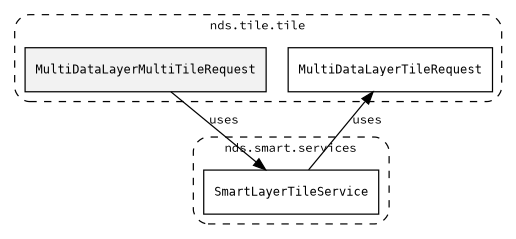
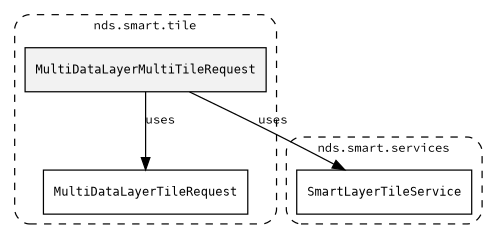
  digraph {
    fontname="Source Code Pro"
    fontsize=10
    rankdir=TB
    node [fontname="Source Code Pro" fontsize=10 shape=box]
    edge [fontname="Source Code Pro" fontsize=10]
    n1 [fillcolor="#0000000D" label=<<font face="monospace"><table align="center" border="0" cellspacing="0" cellpadding="0"><tr><td href="../../../content/packages/nds.smart.tile.html#Structure-MultiDataLayerMultiTileRequest" title="Structure defined in nds.smart.tile">MultiDataLayerMultiTileRequest</td></tr></table></font>> style=filled]
    n2 [label=<<font face="monospace"><table align="center" border="0" cellspacing="0" cellpadding="0"><tr><td href="../../../content/packages/nds.smart.tile.html#Structure-MultiDataLayerTileRequest" title="Structure defined in nds.smart.tile">MultiDataLayerTileRequest</td></tr></table></font>>]
    n3 [label=<<font face="monospace"><table align="center" border="0" cellspacing="0" cellpadding="0"><tr><td href="../../../content/packages/nds.smart.services.html#Service-SmartLayerTileService" title="Service defined in nds.smart.services">SmartLayerTileService</td></tr></table></font>>]
    subgraph cluster_1 {
-     label="nds.tile.tile"
+     label="nds.smart.tile"
      style="dashed, rounded"
      n1
      n2
    }
    subgraph cluster_2 {
      label="nds.smart.services"
      style="dashed, rounded"
      n3
    }
-   n3 -> n2 [label=uses]
+   n1 -> n2 [label=uses]
    n1 -> n3 [label=uses]
  }
